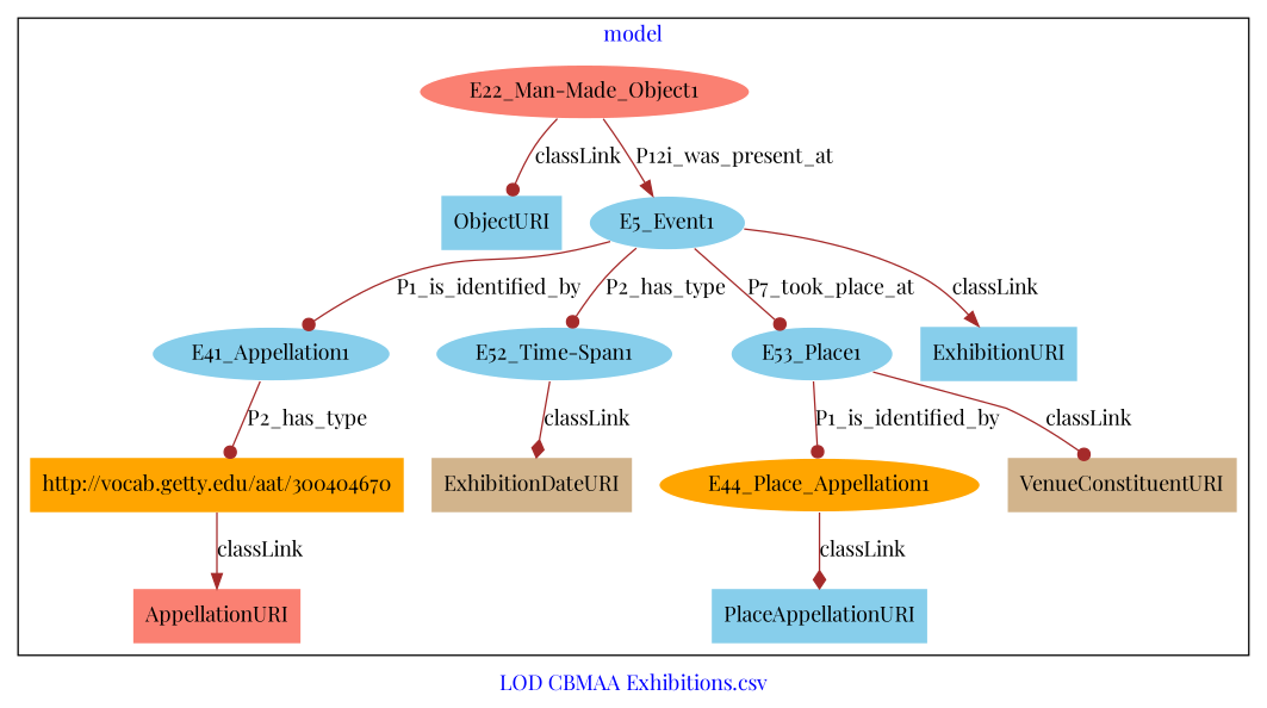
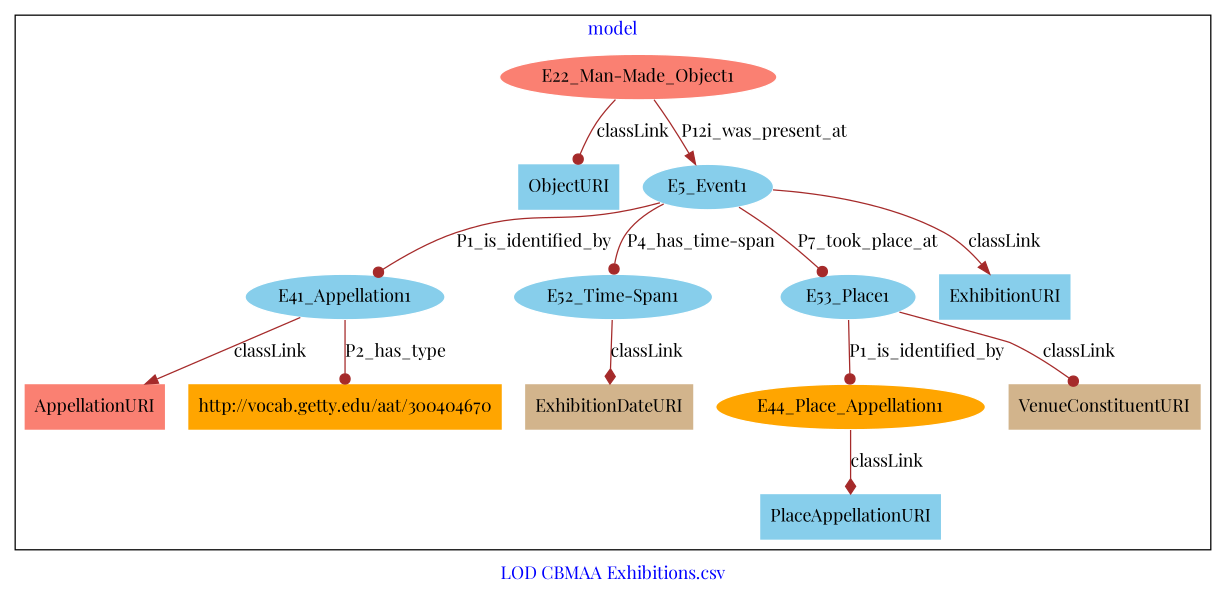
  digraph {
    fontcolor=blue
    fontname="Playfair Display"
    label="LOD CBMAA Exhibitions.csv"
    remincross=true
    node [fillcolor=skyblue fontname="Playfair Display" style=filled shape=plaintext]
    edge [arrowhead=dot color=brown fontcolor=black fontname="Playfair Display"]
    n1 [color=white fillcolor=salmon label="E22_Man-Made_Object1" shape=""]
    n2 [label=ObjectURI]
    n3 [color=white label=E5_Event1 shape=""]
    n4 [color=white label=E41_Appellation1 shape=""]
    n5 [fillcolor=salmon label=AppellationURI]
    n6 [fillcolor=orange label="http://vocab.getty.edu/aat/300404670"]
    n7 [color=white fillcolor=orange label=E44_Place_Appellation1 shape=""]
    n8 [label=PlaceAppellationURI]
    n9 [color=white label="E52_Time-Span1" shape=""]
    n10 [fillcolor=tan label=ExhibitionDateURI]
    n11 [color=white label=E53_Place1 shape=""]
    n12 [fillcolor=tan label=VenueConstituentURI]
    n13 [label=ExhibitionURI]
    subgraph cluster_1 {
      label=model
      n1
      n2
      n3
      n4
      n5
      n6
      n7
      n8
      n9
      n10
      n11
      n12
      n13
    }
    n1 -> n2 [label=classLink]
    n1 -> n3 [arrowhead=normal label=P12i_was_present_at]
    n3 -> n4 [label=P1_is_identified_by]
-   n3 -> n9 [label=P2_has_type]
+   n3 -> n9 [label="P4_has_time-span"]
    n3 -> n11 [label=P7_took_place_at]
    n3 -> n13 [arrowhead=normal label=classLink]
-   n6 -> n5 [arrowhead=normal label=classLink]
+   n4 -> n5 [arrowhead=normal label=classLink]
    n4 -> n6 [label=P2_has_type]
    n7 -> n8 [arrowhead=diamond label=classLink]
    n9 -> n10 [arrowhead=diamond label=classLink]
    n11 -> n7 [label=P1_is_identified_by]
    n11 -> n12 [label=classLink]
  }
